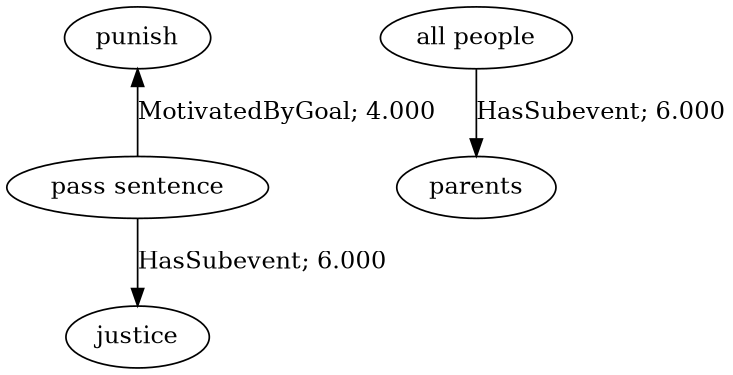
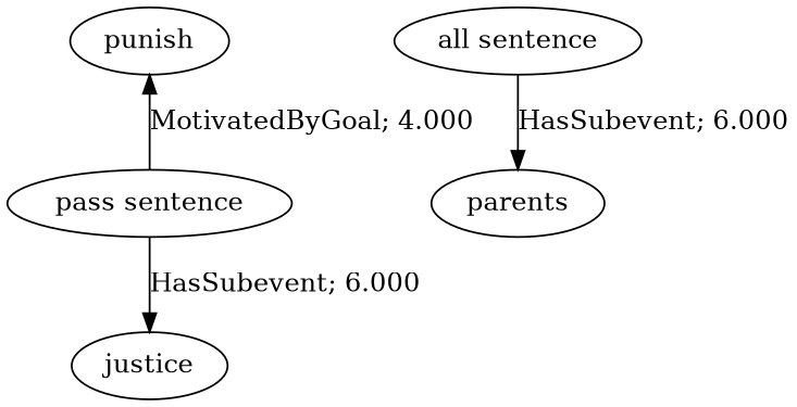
  digraph {
    edge [dir=forward]
    n1 [label=punish]
    n2 [label="pass sentence"]
    n3 [label=justice]
-   n4 [label="all people"]
+   n4 [label="all sentence"]
    n5 [label=parents]
    n1 -> n2 [dir=back label="MotivatedByGoal; 4.000" weight=4.000]
    n2 -> n3 [label="HasSubevent; 6.000" weight=6.000]
    n4 -> n5 [label="HasSubevent; 6.000" weight=2.000]
  }
